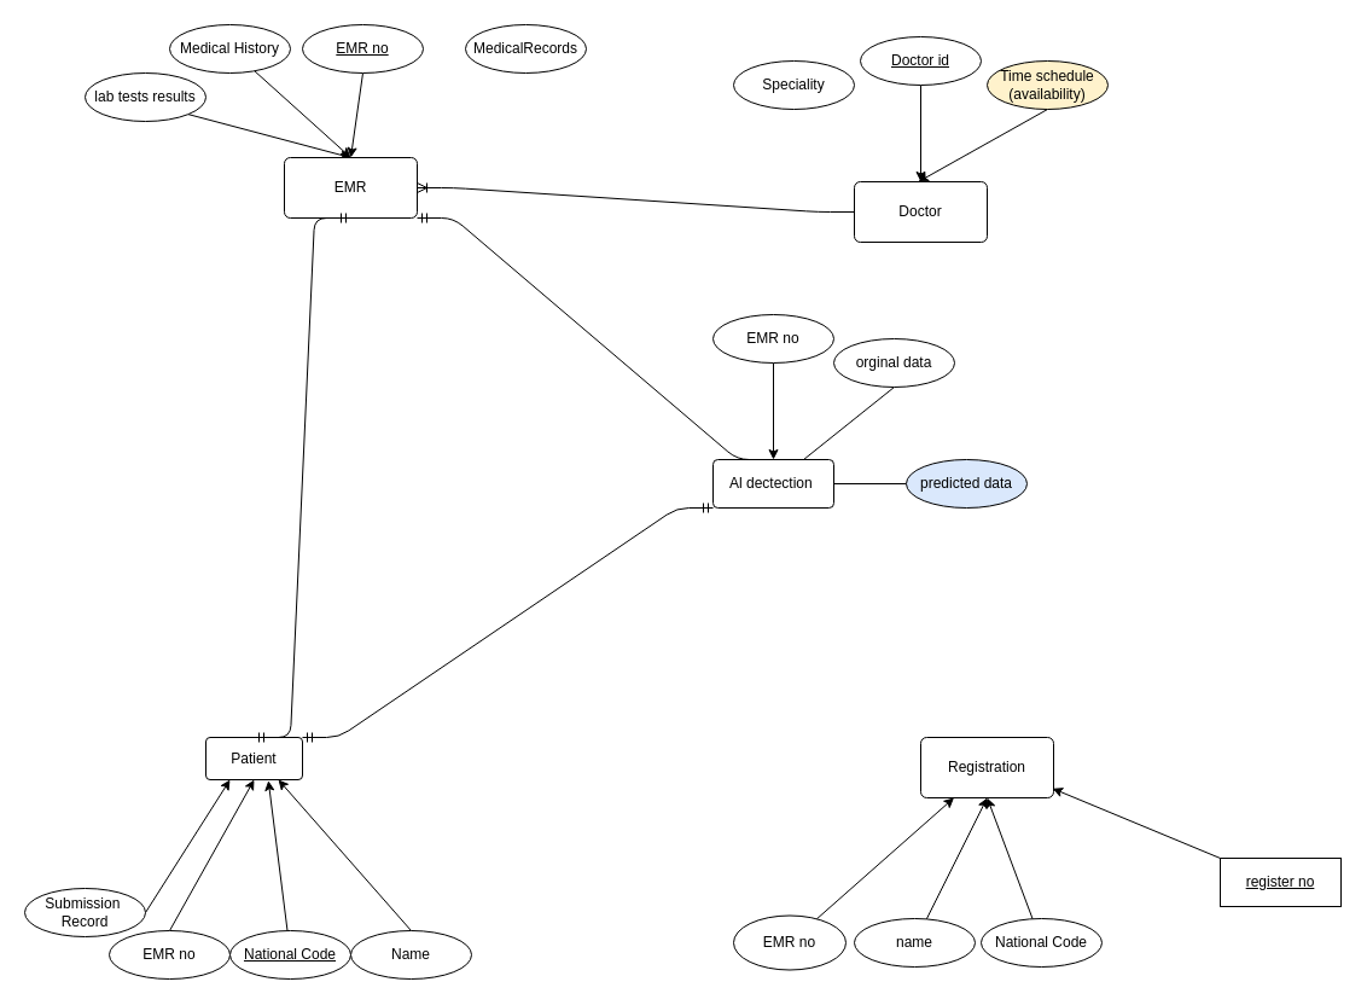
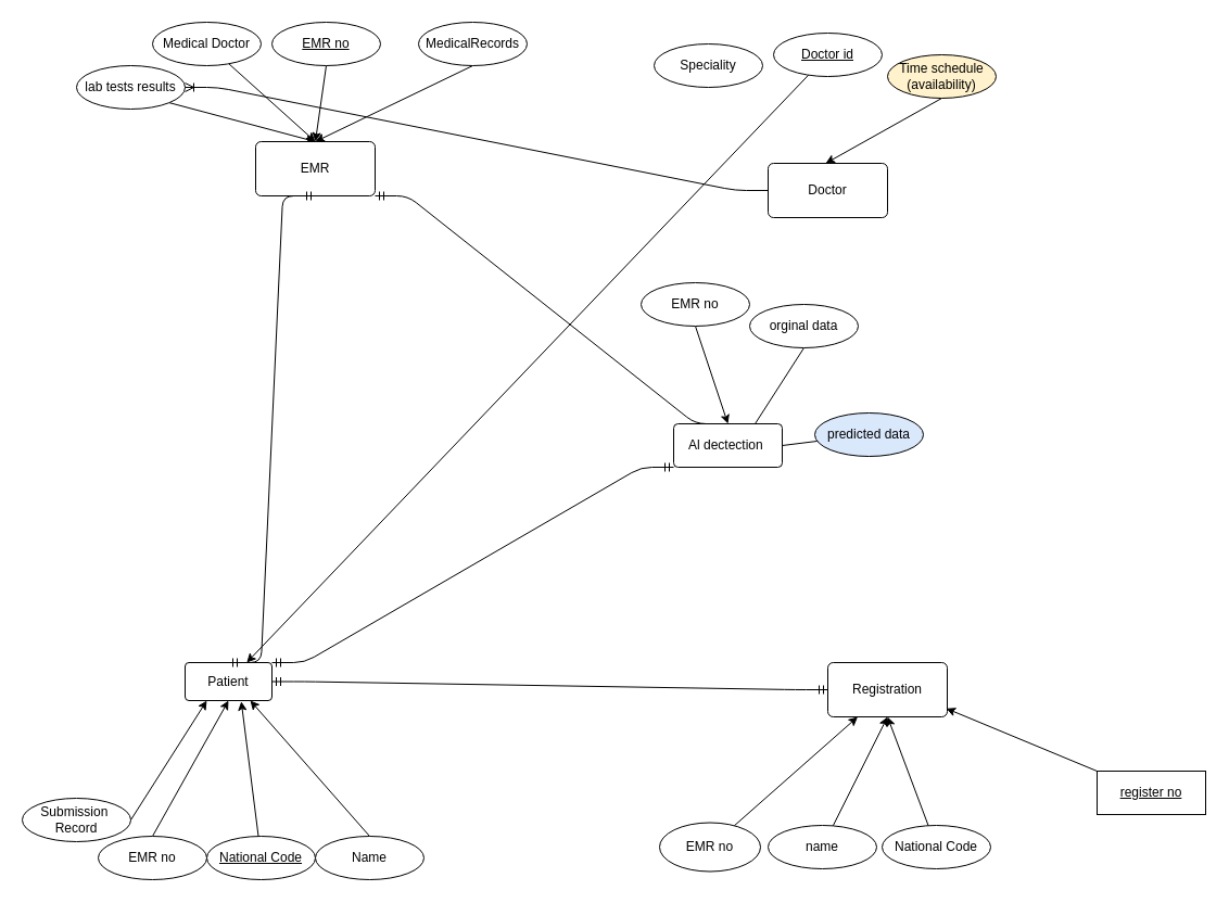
  <mxCell id="0" />
  <mxCell id="1" parent="0" />
  <mxCell id="2" style="edgeStyle=none;html=1;exitX=0.5;exitY=1;exitDx=0;exitDy=0;entryX=0.5;entryY=0;entryDx=0;entryDy=0;" parent="1" source="3" target="10" edge="1"><mxGeometry relative="1" as="geometry"><mxPoint x="300" y="150" as="targetPoint" /></mxGeometry></mxCell>
  <mxCell id="3" value="EMR no" style="ellipse;whiteSpace=wrap;html=1;align=center;fontStyle=4;" parent="1" vertex="1"><mxGeometry x="250" y="20" width="100" height="40" as="geometry" /></mxCell>
  <mxCell id="4" style="edgeStyle=none;html=1;entryX=0.5;entryY=0;entryDx=0;entryDy=0;" parent="1" source="5" target="10" edge="1"><mxGeometry relative="1" as="geometry"><mxPoint x="300" y="150" as="targetPoint" /></mxGeometry></mxCell>
- <mxCell id="5" value="Medical History" style="ellipse;whiteSpace=wrap;html=1;align=center;" parent="1" vertex="1"><mxGeometry x="140" y="20" width="100" height="40" as="geometry" /></mxCell>
+ <mxCell id="5" value="Medical Doctor" style="ellipse;whiteSpace=wrap;html=1;align=center;" parent="1" vertex="1"><mxGeometry x="140" y="20" width="100" height="40" as="geometry" /></mxCell>
+ <mxCell id="6" style="edgeStyle=none;html=1;exitX=0.5;exitY=1;exitDx=0;exitDy=0;entryX=0.5;entryY=0;entryDx=0;entryDy=0;" parent="1" source="7" target="10" edge="1"><mxGeometry relative="1" as="geometry"><mxPoint x="300" y="150" as="targetPoint" /></mxGeometry></mxCell>
  <mxCell id="7" value="MedicalRecords" style="ellipse;whiteSpace=wrap;html=1;align=center;" parent="1" vertex="1"><mxGeometry x="385" y="20" width="100" height="40" as="geometry" /></mxCell>
  <mxCell id="8" style="edgeStyle=none;html=1;exitX=1;exitY=1;exitDx=0;exitDy=0;entryX=0.5;entryY=0;entryDx=0;entryDy=0;" parent="1" source="9" target="10" edge="1"><mxGeometry relative="1" as="geometry"><mxPoint x="300" y="150" as="targetPoint" /></mxGeometry></mxCell>
  <mxCell id="9" value="lab tests results" style="ellipse;whiteSpace=wrap;html=1;align=center;" parent="1" vertex="1"><mxGeometry x="70" y="60" width="100" height="40" as="geometry" /></mxCell>
  <mxCell id="10" value="EMR" style="rounded=1;arcSize=10;whiteSpace=wrap;html=1;align=center;" parent="1" vertex="1"><mxGeometry x="235" y="130" width="110" height="50" as="geometry" /></mxCell>
  <mxCell id="11" value="Patient" style="rounded=1;arcSize=10;whiteSpace=wrap;html=1;align=center;" parent="1" vertex="1"><mxGeometry x="170" y="610" width="80" height="35" as="geometry" /></mxCell>
  <mxCell id="12" value="Doctor" style="rounded=1;arcSize=10;whiteSpace=wrap;html=1;align=center;" parent="1" vertex="1"><mxGeometry x="707" y="150" width="110" height="50" as="geometry" /></mxCell>
- <mxCell id="13" value="" style="edgeStyle=entityRelationEdgeStyle;fontSize=12;html=1;endArrow=ERoneToMany;entryX=1;entryY=0.5;entryDx=0;entryDy=0;exitX=0;exitY=0.5;exitDx=0;exitDy=0;" parent="1" source="12" target="10" edge="1"><mxGeometry width="100" height="100" relative="1" as="geometry"><mxPoint x="500" y="170" as="sourcePoint" /><mxPoint x="600" y="70" as="targetPoint" /></mxGeometry></mxCell>
- <mxCell id="14" value="Speciality" style="ellipse;whiteSpace=wrap;html=1;align=center;" parent="1" vertex="1"><mxGeometry x="607" y="50" width="100" height="40" as="geometry" /></mxCell>
- <mxCell id="15" style="edgeStyle=none;html=1;entryX=0.5;entryY=0;entryDx=0;entryDy=0;" parent="1" source="16" target="12" edge="1"><mxGeometry relative="1" as="geometry" /></mxCell>
+ <mxCell id="13" value="" style="edgeStyle=entityRelationEdgeStyle;fontSize=12;html=1;endArrow=ERoneToMany;exitX=0;exitY=0.5;exitDx=0;exitDy=0;" parent="1" source="12" target="9" edge="1"><mxGeometry width="100" height="100" relative="1" as="geometry"><mxPoint x="500" y="170" as="sourcePoint" /><mxPoint x="600" y="70" as="targetPoint" /></mxGeometry></mxCell>
+ <mxCell id="14" value="Speciality" style="ellipse;whiteSpace=wrap;html=1;align=center;" parent="1" vertex="1"><mxGeometry x="602" y="40" width="100" height="40" as="geometry" /></mxCell>
+ <mxCell id="15" style="edgeStyle=none;html=1;" parent="1" source="16" target="11" edge="1"><mxGeometry relative="1" as="geometry" /></mxCell>
  <mxCell id="16" value="Doctor id" style="ellipse;whiteSpace=wrap;html=1;align=center;fontStyle=4;" parent="1" vertex="1"><mxGeometry x="712" y="30" width="100" height="40" as="geometry" /></mxCell>
  <mxCell id="17" style="edgeStyle=none;html=1;exitX=0.5;exitY=1;exitDx=0;exitDy=0;" parent="1" source="18" edge="1"><mxGeometry relative="1" as="geometry"><mxPoint x="760" y="150" as="targetPoint" /></mxGeometry></mxCell>
  <mxCell id="18" value="Time schedule&lt;br&gt;(availability)" style="ellipse;whiteSpace=wrap;html=1;align=center;fillColor=#fff2cc;" parent="1" vertex="1"><mxGeometry x="817" y="50" width="100" height="40" as="geometry" /></mxCell>
  <mxCell id="19" value="" style="edgeStyle=entityRelationEdgeStyle;fontSize=12;html=1;endArrow=ERmandOne;startArrow=ERmandOne;exitX=0.5;exitY=1;exitDx=0;exitDy=0;entryX=0.5;entryY=0;entryDx=0;entryDy=0;" parent="1" source="10" target="11" edge="1"><mxGeometry width="100" height="100" relative="1" as="geometry"><mxPoint x="420" y="380" as="sourcePoint" /><mxPoint x="290" y="400" as="targetPoint" /></mxGeometry></mxCell>
  <mxCell id="20" style="edgeStyle=none;html=1;entryX=0.647;entryY=1.022;entryDx=0;entryDy=0;entryPerimeter=0;" parent="1" source="21" edge="1" target="11"><mxGeometry relative="1" as="geometry"><mxPoint x="255" y="690" as="targetPoint" /></mxGeometry></mxCell>
  <mxCell id="21" value="National Code" style="ellipse;whiteSpace=wrap;html=1;align=center;fontStyle=4;" parent="1" vertex="1"><mxGeometry x="190" y="770" width="100" height="40" as="geometry" /></mxCell>
  <mxCell id="22" style="edgeStyle=none;html=1;exitX=0.5;exitY=0;exitDx=0;exitDy=0;entryX=0.5;entryY=1;entryDx=0;entryDy=0;" parent="1" source="23" target="11" edge="1"><mxGeometry relative="1" as="geometry"><mxPoint x="260" y="690" as="targetPoint" /></mxGeometry></mxCell>
  <mxCell id="23" value="EMR no" style="ellipse;whiteSpace=wrap;html=1;align=center;" parent="1" vertex="1"><mxGeometry x="90" y="770" width="100" height="40" as="geometry" /></mxCell>
  <mxCell id="24" style="edgeStyle=none;html=1;exitX=1;exitY=0.5;exitDx=0;exitDy=0;entryX=0.25;entryY=1;entryDx=0;entryDy=0;" parent="1" source="25" edge="1" target="11"><mxGeometry relative="1" as="geometry"><mxPoint x="250" y="690" as="targetPoint" /></mxGeometry></mxCell>
  <mxCell id="25" value="Submission&amp;nbsp;&lt;br&gt;Record" style="ellipse;whiteSpace=wrap;html=1;align=center;" parent="1" vertex="1"><mxGeometry x="20" y="735" width="100" height="40" as="geometry" /></mxCell>
  <mxCell id="26" style="edgeStyle=none;html=1;exitX=0.5;exitY=0;exitDx=0;exitDy=0;entryX=0.75;entryY=1;entryDx=0;entryDy=0;" parent="1" source="27" target="11" edge="1"><mxGeometry relative="1" as="geometry" /></mxCell>
  <mxCell id="27" value="Name" style="ellipse;whiteSpace=wrap;html=1;align=center;" parent="1" vertex="1"><mxGeometry x="290" y="770" width="100" height="40" as="geometry" /></mxCell>
  <mxCell id="28" value="Registration" style="rounded=1;arcSize=10;whiteSpace=wrap;html=1;align=center;" vertex="1" parent="1"><mxGeometry x="762" y="610" width="110" height="50" as="geometry" /></mxCell>
+ <mxCell id="29" value="" style="edgeStyle=entityRelationEdgeStyle;fontSize=12;html=1;endArrow=ERmandOne;startArrow=ERmandOne;exitX=1;exitY=0.5;exitDx=0;exitDy=0;entryX=0;entryY=0.5;entryDx=0;entryDy=0;" edge="1" parent="1" source="11" target="28"><mxGeometry width="100" height="100" relative="1" as="geometry"><mxPoint x="520" y="440" as="sourcePoint" /><mxPoint x="620" y="340" as="targetPoint" /></mxGeometry></mxCell>
  <mxCell id="30" value="" style="edgeStyle=entityRelationEdgeStyle;fontSize=12;html=1;endArrow=none;startArrow=ERmandOne;exitX=1;exitY=1;exitDx=0;exitDy=0;entryX=0.5;entryY=0;entryDx=0;entryDy=0;" edge="1" parent="1" source="10" target="31"><mxGeometry width="100" height="100" relative="1" as="geometry"><mxPoint x="350" y="200" as="sourcePoint" /><mxPoint x="762" y="440" as="targetPoint" /></mxGeometry></mxCell>
- <mxCell id="31" value="Al dectection&amp;nbsp;" style="rounded=1;arcSize=10;whiteSpace=wrap;html=1;align=center;" vertex="1" parent="1"><mxGeometry x="590" y="380" width="100" height="40" as="geometry" /></mxCell>
+ <mxCell id="31" value="Al dectection&amp;nbsp;" style="rounded=1;arcSize=10;whiteSpace=wrap;html=1;align=center;" vertex="1" parent="1"><mxGeometry x="620" y="390" width="100" height="40" as="geometry" /></mxCell>
  <mxCell id="32" style="edgeStyle=none;html=1;entryX=0.25;entryY=1;entryDx=0;entryDy=0;" edge="1" parent="1" source="33" target="28"><mxGeometry relative="1" as="geometry" /></mxCell>
  <mxCell id="33" value="EMR no" style="ellipse;whiteSpace=wrap;html=1;align=center;" vertex="1" parent="1"><mxGeometry x="607" y="757.5" width="93" height="45" as="geometry" /></mxCell>
  <mxCell id="34" style="edgeStyle=none;html=1;entryX=0.5;entryY=1;entryDx=0;entryDy=0;" edge="1" parent="1" source="35" target="28"><mxGeometry relative="1" as="geometry" /></mxCell>
  <mxCell id="35" value="name" style="ellipse;whiteSpace=wrap;html=1;align=center;" vertex="1" parent="1"><mxGeometry x="707" y="760" width="100" height="40" as="geometry" /></mxCell>
  <mxCell id="36" style="edgeStyle=none;html=1;entryX=0.5;entryY=1;entryDx=0;entryDy=0;" edge="1" parent="1" source="37" target="28"><mxGeometry relative="1" as="geometry" /></mxCell>
  <mxCell id="37" value="National Code" style="ellipse;whiteSpace=wrap;html=1;align=center;" vertex="1" parent="1"><mxGeometry x="812" y="760" width="100" height="40" as="geometry" /></mxCell>
  <mxCell id="38" style="edgeStyle=none;html=1;exitX=0;exitY=0;exitDx=0;exitDy=0;entryX=0.992;entryY=0.846;entryDx=0;entryDy=0;entryPerimeter=0;" edge="1" parent="1" source="39" target="28"><mxGeometry relative="1" as="geometry" /></mxCell>
  <mxCell id="39" value="register no" style="whiteSpace=wrap;html=1;align=center;fontStyle=4;rounded=0;" vertex="1" parent="1"><mxGeometry x="1010" y="710" width="100" height="40" as="geometry" /></mxCell>
  <mxCell id="40" value="" style="edgeStyle=entityRelationEdgeStyle;fontSize=12;html=1;endArrow=ERmandOne;startArrow=ERmandOne;exitX=1;exitY=0;exitDx=0;exitDy=0;entryX=0;entryY=1;entryDx=0;entryDy=0;" edge="1" parent="1" source="11" target="31"><mxGeometry width="100" height="100" relative="1" as="geometry"><mxPoint x="550" y="480" as="sourcePoint" /><mxPoint x="650" y="380" as="targetPoint" /></mxGeometry></mxCell>
  <mxCell id="41" style="edgeStyle=none;html=1;exitX=0.5;exitY=1;exitDx=0;exitDy=0;entryX=0.5;entryY=0;entryDx=0;entryDy=0;" edge="1" parent="1" source="42" target="31"><mxGeometry relative="1" as="geometry" /></mxCell>
  <mxCell id="42" value="EMR no" style="ellipse;whiteSpace=wrap;html=1;align=center;" vertex="1" parent="1"><mxGeometry x="590" y="260" width="100" height="40" as="geometry" /></mxCell>
  <mxCell id="43" style="edgeStyle=none;html=1;exitX=0.5;exitY=1;exitDx=0;exitDy=0;entryX=0.75;entryY=0;entryDx=0;entryDy=0;endArrow=none;" edge="1" parent="1" source="44" target="31"><mxGeometry relative="1" as="geometry" /></mxCell>
  <mxCell id="44" value="orginal data" style="ellipse;whiteSpace=wrap;html=1;align=center;" vertex="1" parent="1"><mxGeometry x="690" y="280" width="100" height="40" as="geometry" /></mxCell>
  <mxCell id="45" style="edgeStyle=none;html=1;entryX=1;entryY=0.5;entryDx=0;entryDy=0;endArrow=none;" edge="1" parent="1" source="46" target="31"><mxGeometry relative="1" as="geometry" /></mxCell>
  <mxCell id="46" value="predicted data" style="ellipse;whiteSpace=wrap;html=1;align=center;fillColor=#dae8fc;" vertex="1" parent="1"><mxGeometry x="750" y="380" width="100" height="40" as="geometry" /></mxCell>
